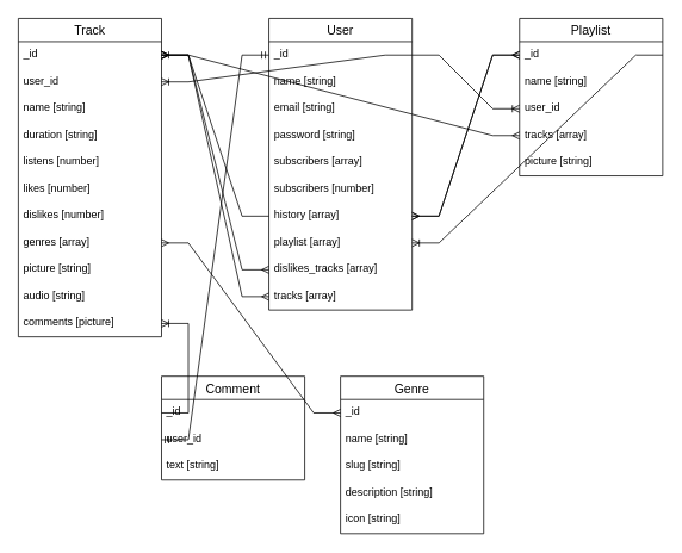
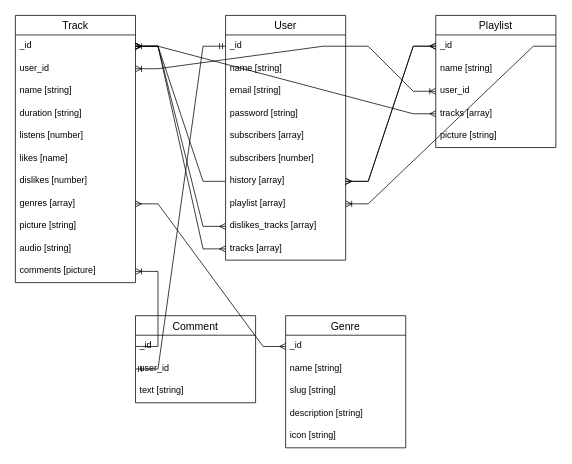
  <mxCell id="0" />
  <mxCell id="1" parent="0" />
  <mxCell id="2" value="Track" style="swimlane;fontStyle=0;childLayout=stackLayout;horizontal=1;startSize=26;horizontalStack=0;resizeParent=1;resizeParentMax=0;resizeLast=0;collapsible=1;marginBottom=0;align=center;fontSize=14;" parent="1" vertex="1"><mxGeometry x="20" y="20" width="160" height="356" as="geometry" /></mxCell>
  <mxCell id="3" value="_id" style="text;strokeColor=none;fillColor=none;spacingLeft=4;spacingRight=4;overflow=hidden;rotatable=0;points=[[0,0.5],[1,0.5]];portConstraint=eastwest;fontSize=12;" parent="2" vertex="1"><mxGeometry y="26" width="160" height="30" as="geometry" /></mxCell>
  <mxCell id="4" value="user_id" style="text;strokeColor=none;fillColor=none;spacingLeft=4;spacingRight=4;overflow=hidden;rotatable=0;points=[[0,0.5],[1,0.5]];portConstraint=eastwest;fontSize=12;" parent="2" vertex="1"><mxGeometry y="56" width="160" height="30" as="geometry" /></mxCell>
  <mxCell id="5" value="name [string]" style="text;strokeColor=none;fillColor=none;spacingLeft=4;spacingRight=4;overflow=hidden;rotatable=0;points=[[0,0.5],[1,0.5]];portConstraint=eastwest;fontSize=12;" parent="2" vertex="1"><mxGeometry y="86" width="160" height="30" as="geometry" /></mxCell>
  <mxCell id="6" value="duration [string]" style="text;strokeColor=none;fillColor=none;spacingLeft=4;spacingRight=4;overflow=hidden;rotatable=0;points=[[0,0.5],[1,0.5]];portConstraint=eastwest;fontSize=12;" parent="2" vertex="1"><mxGeometry y="116" width="160" height="30" as="geometry" /></mxCell>
  <mxCell id="7" value="listens [number]" style="text;strokeColor=none;fillColor=none;spacingLeft=4;spacingRight=4;overflow=hidden;rotatable=0;points=[[0,0.5],[1,0.5]];portConstraint=eastwest;fontSize=12;" parent="2" vertex="1"><mxGeometry y="146" width="160" height="30" as="geometry" /></mxCell>
- <mxCell id="8" value="likes [number]" style="text;strokeColor=none;fillColor=none;spacingLeft=4;spacingRight=4;overflow=hidden;rotatable=0;points=[[0,0.5],[1,0.5]];portConstraint=eastwest;fontSize=12;" parent="2" vertex="1"><mxGeometry y="176" width="160" height="30" as="geometry" /></mxCell>
+ <mxCell id="8" value="likes [name]" style="text;strokeColor=none;fillColor=none;spacingLeft=4;spacingRight=4;overflow=hidden;rotatable=0;points=[[0,0.5],[1,0.5]];portConstraint=eastwest;fontSize=12;" parent="2" vertex="1"><mxGeometry y="176" width="160" height="30" as="geometry" /></mxCell>
  <mxCell id="9" value="dislikes [number]" style="text;strokeColor=none;fillColor=none;spacingLeft=4;spacingRight=4;overflow=hidden;rotatable=0;points=[[0,0.5],[1,0.5]];portConstraint=eastwest;fontSize=12;" parent="2" vertex="1"><mxGeometry y="206" width="160" height="30" as="geometry" /></mxCell>
  <mxCell id="10" value="genres [array]" style="text;strokeColor=none;fillColor=none;spacingLeft=4;spacingRight=4;overflow=hidden;rotatable=0;points=[[0,0.5],[1,0.5]];portConstraint=eastwest;fontSize=12;" parent="2" vertex="1"><mxGeometry y="236" width="160" height="30" as="geometry" /></mxCell>
  <mxCell id="11" value="picture [string]" style="text;strokeColor=none;fillColor=none;spacingLeft=4;spacingRight=4;overflow=hidden;rotatable=0;points=[[0,0.5],[1,0.5]];portConstraint=eastwest;fontSize=12;" parent="2" vertex="1"><mxGeometry y="266" width="160" height="30" as="geometry" /></mxCell>
  <mxCell id="12" value="audio [string]" style="text;strokeColor=none;fillColor=none;spacingLeft=4;spacingRight=4;overflow=hidden;rotatable=0;points=[[0,0.5],[1,0.5]];portConstraint=eastwest;fontSize=12;" parent="2" vertex="1"><mxGeometry y="296" width="160" height="30" as="geometry" /></mxCell>
  <mxCell id="13" value="comments [picture]" style="text;strokeColor=none;fillColor=none;spacingLeft=4;spacingRight=4;overflow=hidden;rotatable=0;points=[[0,0.5],[1,0.5]];portConstraint=eastwest;fontSize=12;" parent="2" vertex="1"><mxGeometry y="326" width="160" height="30" as="geometry" /></mxCell>
  <mxCell id="14" value="Comment" style="swimlane;fontStyle=0;childLayout=stackLayout;horizontal=1;startSize=26;horizontalStack=0;resizeParent=1;resizeParentMax=0;resizeLast=0;collapsible=1;marginBottom=0;align=center;fontSize=14;" parent="1" vertex="1"><mxGeometry x="180" y="420" width="160" height="116" as="geometry" /></mxCell>
  <mxCell id="15" value="_id" style="text;strokeColor=none;fillColor=none;spacingLeft=4;spacingRight=4;overflow=hidden;rotatable=0;points=[[0,0.5],[1,0.5]];portConstraint=eastwest;fontSize=12;" parent="14" vertex="1"><mxGeometry y="26" width="160" height="30" as="geometry" /></mxCell>
  <mxCell id="16" value="user_id" style="text;strokeColor=none;fillColor=none;spacingLeft=4;spacingRight=4;overflow=hidden;rotatable=0;points=[[0,0.5],[1,0.5]];portConstraint=eastwest;fontSize=12;" parent="14" vertex="1"><mxGeometry y="56" width="160" height="30" as="geometry" /></mxCell>
  <mxCell id="17" value="text [string]" style="text;strokeColor=none;fillColor=none;spacingLeft=4;spacingRight=4;overflow=hidden;rotatable=0;points=[[0,0.5],[1,0.5]];portConstraint=eastwest;fontSize=12;" parent="14" vertex="1"><mxGeometry y="86" width="160" height="30" as="geometry" /></mxCell>
  <mxCell id="18" value="User" style="swimlane;fontStyle=0;childLayout=stackLayout;horizontal=1;startSize=26;horizontalStack=0;resizeParent=1;resizeParentMax=0;resizeLast=0;collapsible=1;marginBottom=0;align=center;fontSize=14;" parent="1" vertex="1"><mxGeometry x="300" y="20" width="160" height="326" as="geometry" /></mxCell>
  <mxCell id="19" value="_id" style="text;strokeColor=none;fillColor=none;spacingLeft=4;spacingRight=4;overflow=hidden;rotatable=0;points=[[0,0.5],[1,0.5]];portConstraint=eastwest;fontSize=12;" parent="18" vertex="1"><mxGeometry y="26" width="160" height="30" as="geometry" /></mxCell>
  <mxCell id="20" value="name [string]" style="text;strokeColor=none;fillColor=none;spacingLeft=4;spacingRight=4;overflow=hidden;rotatable=0;points=[[0,0.5],[1,0.5]];portConstraint=eastwest;fontSize=12;" parent="18" vertex="1"><mxGeometry y="56" width="160" height="30" as="geometry" /></mxCell>
  <mxCell id="21" value="email [string]" style="text;strokeColor=none;fillColor=none;spacingLeft=4;spacingRight=4;overflow=hidden;rotatable=0;points=[[0,0.5],[1,0.5]];portConstraint=eastwest;fontSize=12;" parent="18" vertex="1"><mxGeometry y="86" width="160" height="30" as="geometry" /></mxCell>
  <mxCell id="22" value="password [string]" style="text;strokeColor=none;fillColor=none;spacingLeft=4;spacingRight=4;overflow=hidden;rotatable=0;points=[[0,0.5],[1,0.5]];portConstraint=eastwest;fontSize=12;" parent="18" vertex="1"><mxGeometry y="116" width="160" height="30" as="geometry" /></mxCell>
  <mxCell id="23" value="subscribers [array]" style="text;strokeColor=none;fillColor=none;spacingLeft=4;spacingRight=4;overflow=hidden;rotatable=0;points=[[0,0.5],[1,0.5]];portConstraint=eastwest;fontSize=12;" parent="18" vertex="1"><mxGeometry y="146" width="160" height="30" as="geometry" /></mxCell>
  <mxCell id="24" value="subscribers [number]" style="text;strokeColor=none;fillColor=none;spacingLeft=4;spacingRight=4;overflow=hidden;rotatable=0;points=[[0,0.5],[1,0.5]];portConstraint=eastwest;fontSize=12;" parent="18" vertex="1"><mxGeometry y="176" width="160" height="30" as="geometry" /></mxCell>
  <mxCell id="25" value="history [array]" style="text;strokeColor=none;fillColor=none;spacingLeft=4;spacingRight=4;overflow=hidden;rotatable=0;points=[[0,0.5],[1,0.5]];portConstraint=eastwest;fontSize=12;" parent="18" vertex="1"><mxGeometry y="206" width="160" height="30" as="geometry" /></mxCell>
  <mxCell id="26" value="playlist [array]" style="text;strokeColor=none;fillColor=none;spacingLeft=4;spacingRight=4;overflow=hidden;rotatable=0;points=[[0,0.5],[1,0.5]];portConstraint=eastwest;fontSize=12;" parent="18" vertex="1"><mxGeometry y="236" width="160" height="30" as="geometry" /></mxCell>
  <mxCell id="27" value="dislikes_tracks [array]" style="text;strokeColor=none;fillColor=none;spacingLeft=4;spacingRight=4;overflow=hidden;rotatable=0;points=[[0,0.5],[1,0.5]];portConstraint=eastwest;fontSize=12;" parent="18" vertex="1"><mxGeometry y="266" width="160" height="30" as="geometry" /></mxCell>
  <mxCell id="28" value="tracks [array]" style="text;strokeColor=none;fillColor=none;spacingLeft=4;spacingRight=4;overflow=hidden;rotatable=0;points=[[0,0.5],[1,0.5]];portConstraint=eastwest;fontSize=12;" parent="18" vertex="1"><mxGeometry y="296" width="160" height="30" as="geometry" /></mxCell>
  <mxCell id="29" value="Playlist" style="swimlane;fontStyle=0;childLayout=stackLayout;horizontal=1;startSize=26;horizontalStack=0;resizeParent=1;resizeParentMax=0;resizeLast=0;collapsible=1;marginBottom=0;align=center;fontSize=14;" parent="1" vertex="1"><mxGeometry x="580" y="20" width="160" height="176" as="geometry" /></mxCell>
  <mxCell id="30" value="_id" style="text;strokeColor=none;fillColor=none;spacingLeft=4;spacingRight=4;overflow=hidden;rotatable=0;points=[[0,0.5],[1,0.5]];portConstraint=eastwest;fontSize=12;" parent="29" vertex="1"><mxGeometry y="26" width="160" height="30" as="geometry" /></mxCell>
  <mxCell id="31" value="name [string]" style="text;strokeColor=none;fillColor=none;spacingLeft=4;spacingRight=4;overflow=hidden;rotatable=0;points=[[0,0.5],[1,0.5]];portConstraint=eastwest;fontSize=12;" parent="29" vertex="1"><mxGeometry y="56" width="160" height="30" as="geometry" /></mxCell>
  <mxCell id="32" value="user_id" style="text;strokeColor=none;fillColor=none;spacingLeft=4;spacingRight=4;overflow=hidden;rotatable=0;points=[[0,0.5],[1,0.5]];portConstraint=eastwest;fontSize=12;" parent="29" vertex="1"><mxGeometry y="86" width="160" height="30" as="geometry" /></mxCell>
  <mxCell id="33" value="tracks [array]" style="text;strokeColor=none;fillColor=none;spacingLeft=4;spacingRight=4;overflow=hidden;rotatable=0;points=[[0,0.5],[1,0.5]];portConstraint=eastwest;fontSize=12;" parent="29" vertex="1"><mxGeometry y="116" width="160" height="30" as="geometry" /></mxCell>
  <mxCell id="34" value="picture [string]" style="text;strokeColor=none;fillColor=none;spacingLeft=4;spacingRight=4;overflow=hidden;rotatable=0;points=[[0,0.5],[1,0.5]];portConstraint=eastwest;fontSize=12;" parent="29" vertex="1"><mxGeometry y="146" width="160" height="30" as="geometry" /></mxCell>
  <mxCell id="35" value="" style="edgeStyle=entityRelationEdgeStyle;fontSize=12;html=1;endArrow=ERoneToMany;rounded=0;exitX=1;exitY=0.5;exitDx=0;exitDy=0;entryX=0;entryY=0.5;entryDx=0;entryDy=0;" parent="1" source="19" target="32" edge="1"><mxGeometry width="100" height="100" relative="1" as="geometry"><mxPoint x="430" y="90" as="sourcePoint" /><mxPoint x="530" y="-10" as="targetPoint" /></mxGeometry></mxCell>
  <mxCell id="36" value="" style="edgeStyle=entityRelationEdgeStyle;fontSize=12;html=1;endArrow=ERmany;startArrow=ERmany;rounded=0;entryX=1;entryY=0.5;entryDx=0;entryDy=0;exitX=0;exitY=0.5;exitDx=0;exitDy=0;" parent="1" source="33" target="3" edge="1"><mxGeometry width="100" height="100" relative="1" as="geometry"><mxPoint x="590" y="150" as="sourcePoint" /><mxPoint x="690" y="50" as="targetPoint" /></mxGeometry></mxCell>
  <mxCell id="37" value="" style="edgeStyle=entityRelationEdgeStyle;fontSize=12;html=1;endArrow=ERmany;startArrow=ERmany;rounded=0;entryX=0;entryY=0.5;entryDx=0;entryDy=0;exitX=1;exitY=0.5;exitDx=0;exitDy=0;" parent="1" target="30" edge="1"><mxGeometry width="100" height="100" relative="1" as="geometry"><mxPoint x="460" y="241" as="sourcePoint" /><mxPoint x="630" y="30" as="targetPoint" /></mxGeometry></mxCell>
  <mxCell id="38" value="" style="edgeStyle=entityRelationEdgeStyle;fontSize=12;html=1;endArrow=ERmany;startArrow=ERmany;rounded=0;entryX=0;entryY=0.5;entryDx=0;entryDy=0;exitX=1;exitY=0.5;exitDx=0;exitDy=0;" parent="1" target="30" edge="1"><mxGeometry width="100" height="100" relative="1" as="geometry"><mxPoint x="460" y="241" as="sourcePoint" /><mxPoint x="530" y="0" as="targetPoint" /></mxGeometry></mxCell>
  <mxCell id="39" value="" style="edgeStyle=entityRelationEdgeStyle;fontSize=12;html=1;endArrow=ERmany;startArrow=ERmany;rounded=0;exitX=0;exitY=0.5;exitDx=0;exitDy=0;entryX=1;entryY=0.5;entryDx=0;entryDy=0;" parent="1" source="27" target="3" edge="1"><mxGeometry width="100" height="100" relative="1" as="geometry"><mxPoint x="550" y="210" as="sourcePoint" /><mxPoint x="650" y="110" as="targetPoint" /></mxGeometry></mxCell>
  <mxCell id="40" value="" style="edgeStyle=entityRelationEdgeStyle;fontSize=12;html=1;endArrow=ERoneToMany;rounded=0;exitX=0;exitY=0.5;exitDx=0;exitDy=0;entryX=1;entryY=0.5;entryDx=0;entryDy=0;" parent="1" source="25" target="3" edge="1"><mxGeometry width="100" height="100" relative="1" as="geometry"><mxPoint x="250" y="310" as="sourcePoint" /><mxPoint x="230" y="230" as="targetPoint" /></mxGeometry></mxCell>
  <mxCell id="41" value="" style="edgeStyle=entityRelationEdgeStyle;fontSize=12;html=1;endArrow=ERoneToMany;rounded=0;exitX=1;exitY=0.5;exitDx=0;exitDy=0;entryX=1;entryY=0.5;entryDx=0;entryDy=0;" parent="1" source="30" target="26" edge="1"><mxGeometry width="100" height="100" relative="1" as="geometry"><mxPoint x="390" y="340" as="sourcePoint" /><mxPoint x="600" y="250" as="targetPoint" /></mxGeometry></mxCell>
  <mxCell id="42" value="" style="edgeStyle=entityRelationEdgeStyle;fontSize=12;html=1;endArrow=ERoneToMany;rounded=0;entryX=1;entryY=0.5;entryDx=0;entryDy=0;exitX=0;exitY=0.5;exitDx=0;exitDy=0;" parent="1" source="15" target="13" edge="1"><mxGeometry width="100" height="100" relative="1" as="geometry"><mxPoint x="240" y="420" as="sourcePoint" /><mxPoint x="490" y="240" as="targetPoint" /></mxGeometry></mxCell>
  <mxCell id="43" value="" style="edgeStyle=entityRelationEdgeStyle;fontSize=12;html=1;endArrow=ERmandOne;startArrow=ERmandOne;rounded=0;entryX=0;entryY=0.5;entryDx=0;entryDy=0;exitX=0;exitY=0.5;exitDx=0;exitDy=0;" parent="1" source="16" target="19" edge="1"><mxGeometry width="100" height="100" relative="1" as="geometry"><mxPoint x="390" y="440" as="sourcePoint" /><mxPoint x="490" y="340" as="targetPoint" /></mxGeometry></mxCell>
  <mxCell id="44" value="" style="edgeStyle=entityRelationEdgeStyle;fontSize=12;html=1;endArrow=ERmany;startArrow=ERmany;rounded=0;entryX=0;entryY=0.5;entryDx=0;entryDy=0;exitX=1;exitY=0.5;exitDx=0;exitDy=0;" parent="1" source="3" target="28" edge="1"><mxGeometry width="100" height="100" relative="1" as="geometry"><mxPoint x="330" y="300" as="sourcePoint" /><mxPoint x="430" y="200" as="targetPoint" /></mxGeometry></mxCell>
  <mxCell id="45" value="" style="edgeStyle=entityRelationEdgeStyle;fontSize=12;html=1;endArrow=ERoneToMany;rounded=0;exitX=1;exitY=0.5;exitDx=0;exitDy=0;entryX=1;entryY=0.5;entryDx=0;entryDy=0;" parent="1" source="19" target="4" edge="1"><mxGeometry width="100" height="100" relative="1" as="geometry"><mxPoint x="470" y="71" as="sourcePoint" /><mxPoint x="590" y="131" as="targetPoint" /></mxGeometry></mxCell>
  <mxCell id="46" value="Genre" style="swimlane;fontStyle=0;childLayout=stackLayout;horizontal=1;startSize=26;horizontalStack=0;resizeParent=1;resizeParentMax=0;resizeLast=0;collapsible=1;marginBottom=0;align=center;fontSize=14;" vertex="1" parent="1"><mxGeometry x="380" y="420" width="160" height="176" as="geometry" /></mxCell>
  <mxCell id="47" value="_id" style="text;strokeColor=none;fillColor=none;spacingLeft=4;spacingRight=4;overflow=hidden;rotatable=0;points=[[0,0.5],[1,0.5]];portConstraint=eastwest;fontSize=12;" vertex="1" parent="46"><mxGeometry y="26" width="160" height="30" as="geometry" /></mxCell>
  <mxCell id="48" value="name [string]" style="text;strokeColor=none;fillColor=none;spacingLeft=4;spacingRight=4;overflow=hidden;rotatable=0;points=[[0,0.5],[1,0.5]];portConstraint=eastwest;fontSize=12;" vertex="1" parent="46"><mxGeometry y="56" width="160" height="30" as="geometry" /></mxCell>
  <mxCell id="49" value="slug [string]" style="text;strokeColor=none;fillColor=none;spacingLeft=4;spacingRight=4;overflow=hidden;rotatable=0;points=[[0,0.5],[1,0.5]];portConstraint=eastwest;fontSize=12;" vertex="1" parent="46"><mxGeometry y="86" width="160" height="30" as="geometry" /></mxCell>
  <mxCell id="50" value="description [string]" style="text;strokeColor=none;fillColor=none;spacingLeft=4;spacingRight=4;overflow=hidden;rotatable=0;points=[[0,0.5],[1,0.5]];portConstraint=eastwest;fontSize=12;" vertex="1" parent="46"><mxGeometry y="116" width="160" height="30" as="geometry" /></mxCell>
  <mxCell id="51" value="icon [string]" style="text;strokeColor=none;fillColor=none;spacingLeft=4;spacingRight=4;overflow=hidden;rotatable=0;points=[[0,0.5],[1,0.5]];portConstraint=eastwest;fontSize=12;" vertex="1" parent="46"><mxGeometry y="146" width="160" height="30" as="geometry" /></mxCell>
  <mxCell id="52" value="" style="edgeStyle=entityRelationEdgeStyle;fontSize=12;html=1;endArrow=ERmany;startArrow=ERmany;rounded=0;entryX=0;entryY=0.5;entryDx=0;entryDy=0;exitX=1;exitY=0.5;exitDx=0;exitDy=0;" edge="1" parent="1" source="10" target="47"><mxGeometry width="100" height="100" relative="1" as="geometry"><mxPoint x="400" y="400" as="sourcePoint" /><mxPoint x="500" y="300" as="targetPoint" /></mxGeometry></mxCell>
